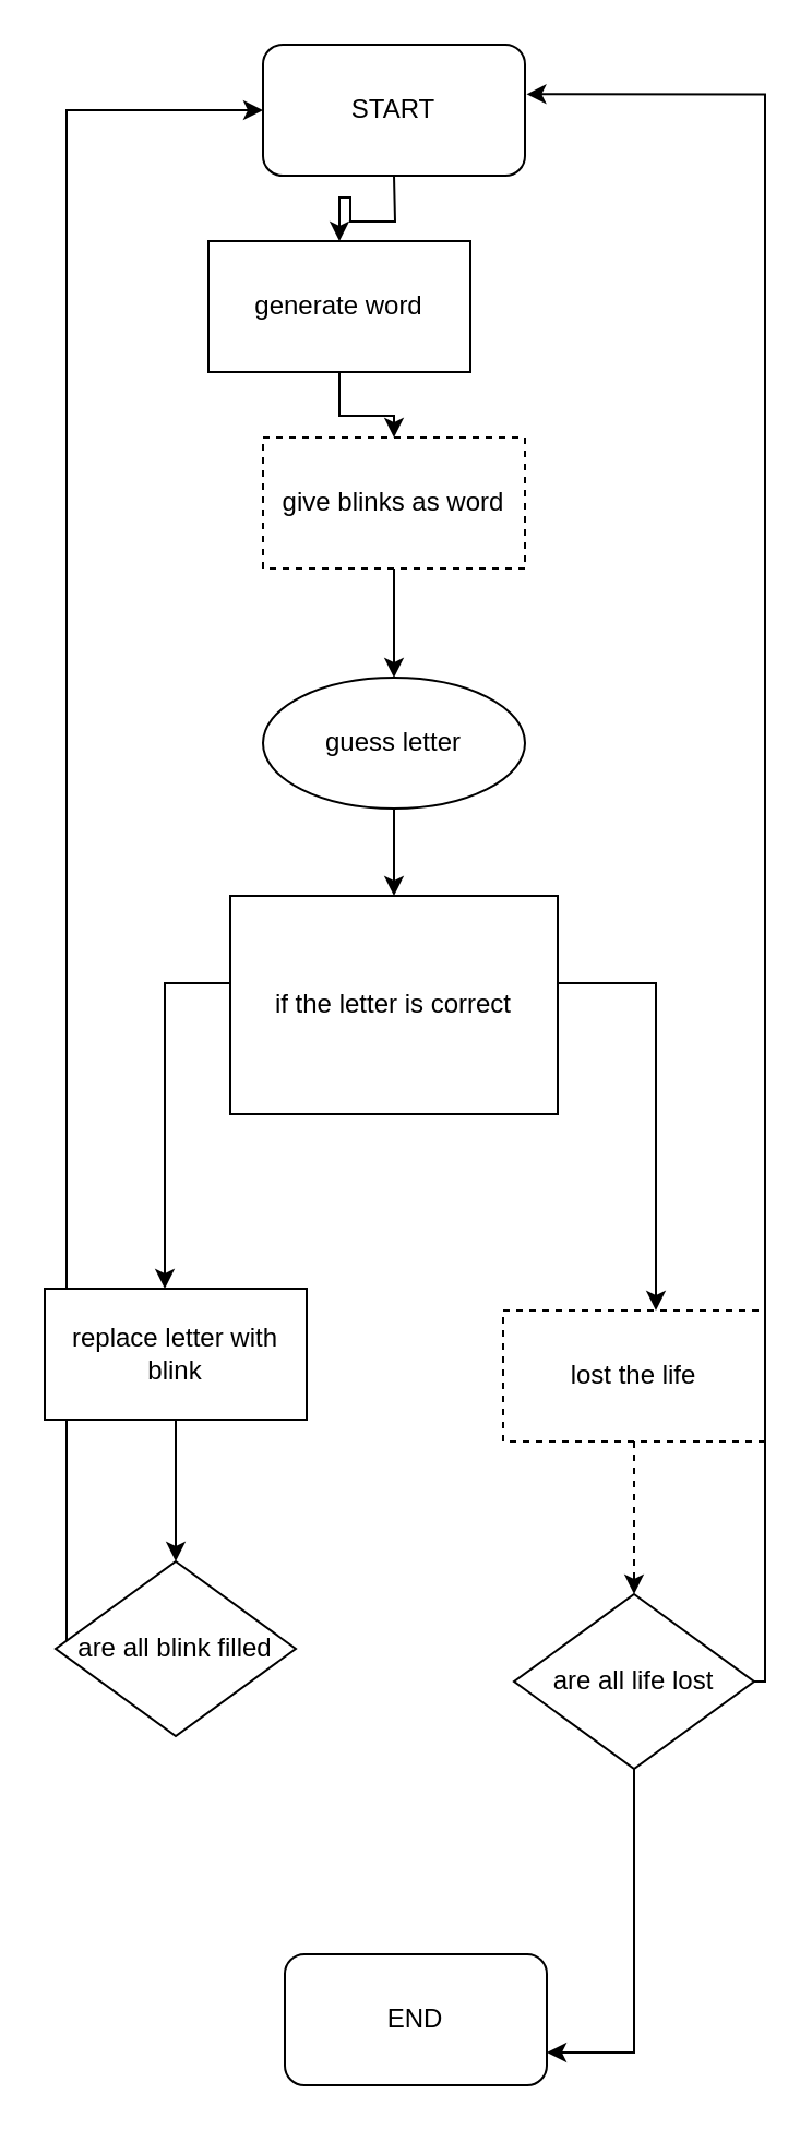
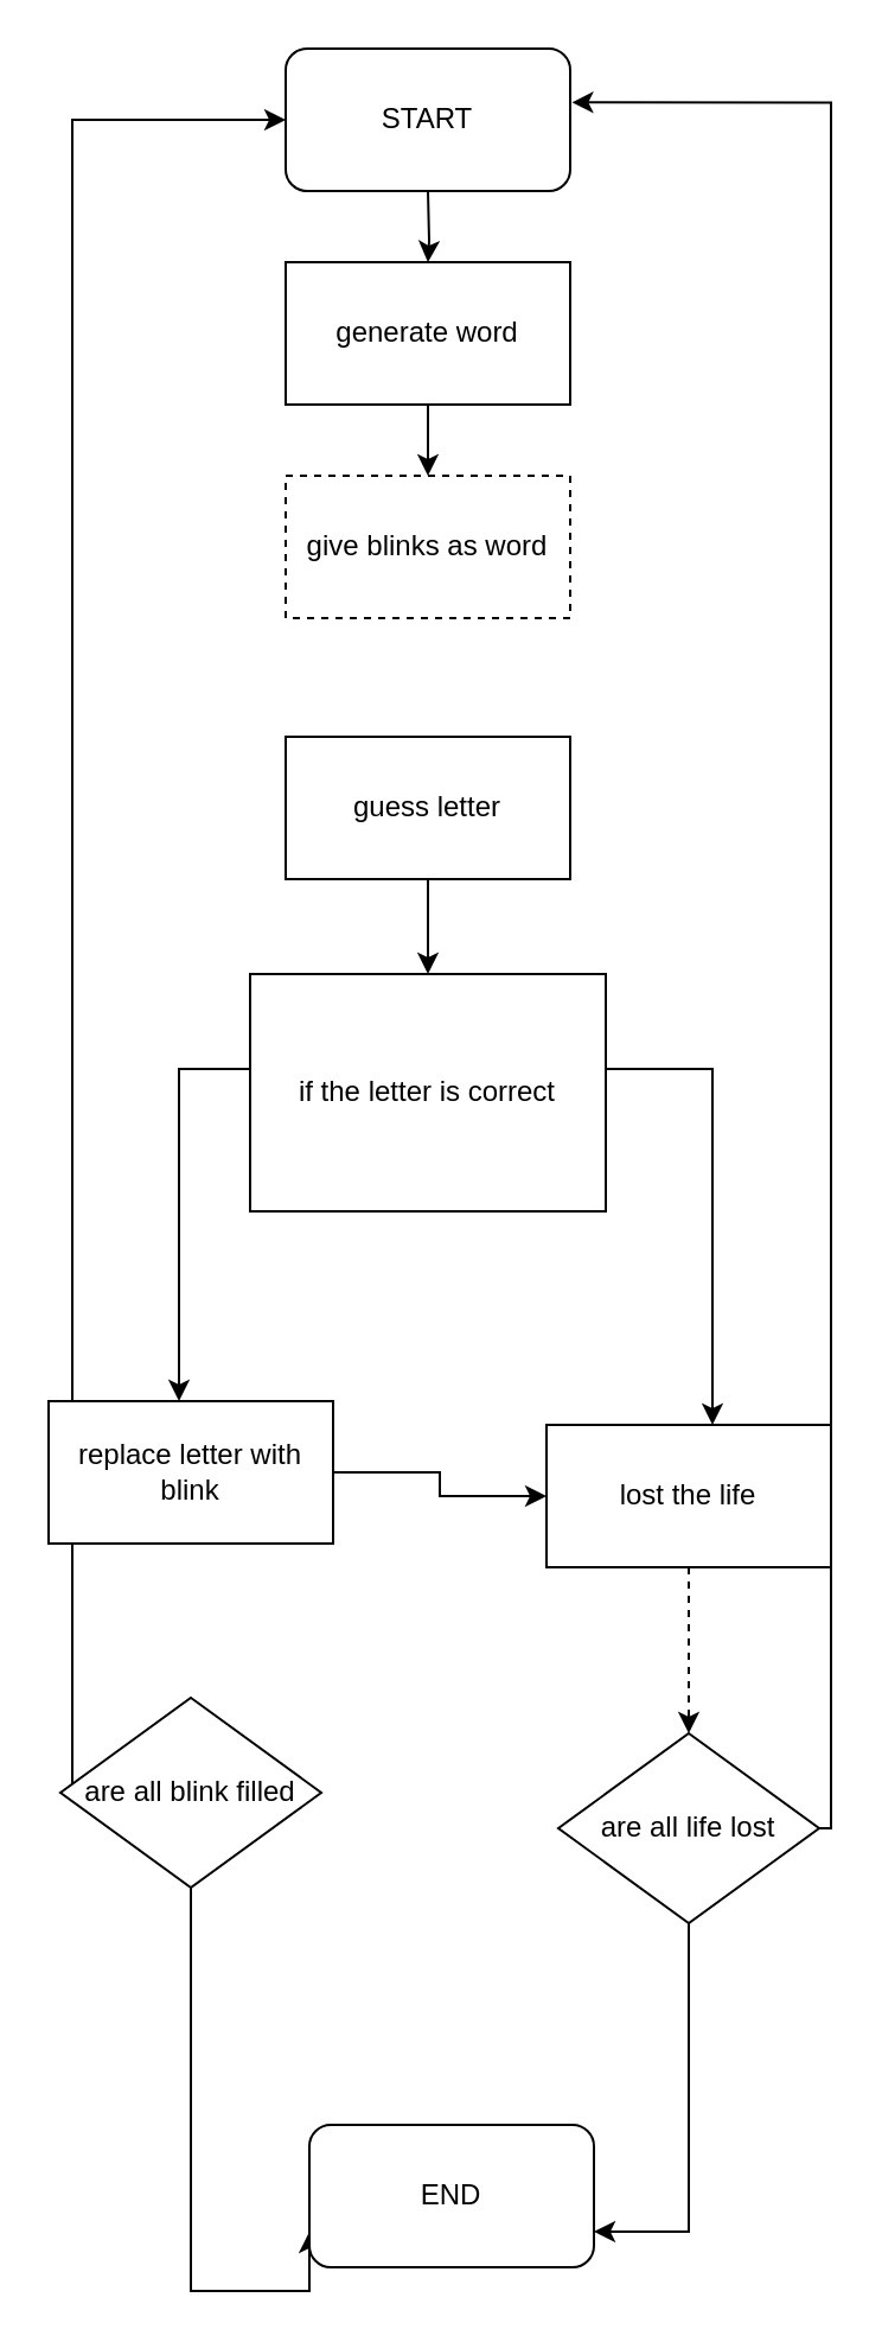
  <mxCell id="0" />
  <mxCell id="1" parent="0" />
  <mxCell id="2" value="" style="edgeStyle=orthogonalEdgeStyle;rounded=0;orthogonalLoop=1;jettySize=auto;html=1;" edge="1" parent="1" target="4"><mxGeometry relative="1" as="geometry"><mxPoint x="180" y="80" as="sourcePoint" /></mxGeometry></mxCell>
  <mxCell id="3" value="" style="edgeStyle=orthogonalEdgeStyle;rounded=0;orthogonalLoop=1;jettySize=auto;html=1;" edge="1" parent="1" source="4" target="11"><mxGeometry relative="1" as="geometry" /></mxCell>
- <mxCell id="4" value="generate word" style="rounded=0;whiteSpace=wrap;html=1;" vertex="1" parent="1"><mxGeometry x="95" y="110" width="120" height="60" as="geometry" /></mxCell>
+ <mxCell id="4" value="generate word" style="rounded=0;whiteSpace=wrap;html=1;" vertex="1" parent="1"><mxGeometry x="120" y="110" width="120" height="60" as="geometry" /></mxCell>
  <mxCell id="5" value="" style="edgeStyle=orthogonalEdgeStyle;rounded=0;orthogonalLoop=1;jettySize=auto;html=1;" edge="1" parent="1" source="6" target="9"><mxGeometry relative="1" as="geometry" /></mxCell>
- <mxCell id="6" value="guess letter" style="ellipse;whiteSpace=wrap;html=1;" vertex="1" parent="1"><mxGeometry x="120" y="310" width="120" height="60" as="geometry" /></mxCell>
+ <mxCell id="6" value="guess letter" style="rounded=0;whiteSpace=wrap;html=1;" vertex="1" parent="1"><mxGeometry x="120" y="310" width="120" height="60" as="geometry" /></mxCell>
  <mxCell id="7" style="edgeStyle=orthogonalEdgeStyle;rounded=0;orthogonalLoop=1;jettySize=auto;html=1;entryX=0.25;entryY=0;entryDx=0;entryDy=0;" edge="1" parent="1" source="9"><mxGeometry relative="1" as="geometry"><mxPoint x="75" y="590" as="targetPoint" /><Array as="points"><mxPoint x="75" y="450" /></Array></mxGeometry></mxCell>
  <mxCell id="8" style="edgeStyle=orthogonalEdgeStyle;rounded=0;orthogonalLoop=1;jettySize=auto;html=1;" edge="1" parent="1" source="9" target="20"><mxGeometry relative="1" as="geometry"><mxPoint x="300" y="590" as="targetPoint" /><Array as="points"><mxPoint x="300" y="450" /></Array></mxGeometry></mxCell>
  <mxCell id="9" value="if the letter is correct" style="whiteSpace=wrap;html=1;rounded=0;" vertex="1" parent="1"><mxGeometry x="105" y="410" width="150" height="100" as="geometry" /></mxCell>
- <mxCell id="10" value="" style="edgeStyle=orthogonalEdgeStyle;rounded=0;orthogonalLoop=1;jettySize=auto;html=1;" edge="1" parent="1" source="11" target="6"><mxGeometry relative="1" as="geometry" /></mxCell>
  <mxCell id="11" value="give blinks as word" style="rounded=0;whiteSpace=wrap;html=1;dashed=1;" vertex="1" parent="1"><mxGeometry x="120" y="200" width="120" height="60" as="geometry" /></mxCell>
  <mxCell id="12" style="edgeStyle=orthogonalEdgeStyle;rounded=0;orthogonalLoop=1;jettySize=auto;html=1;entryX=1;entryY=0.75;entryDx=0;entryDy=0;" edge="1" parent="1" source="13" target="21"><mxGeometry relative="1" as="geometry" /></mxCell>
  <mxCell id="13" value="are all life lost" style="rhombus;whiteSpace=wrap;html=1;" vertex="1" parent="1"><mxGeometry x="235" y="730" width="110" height="80" as="geometry" /></mxCell>
+ <mxCell id="14" style="edgeStyle=orthogonalEdgeStyle;rounded=0;orthogonalLoop=1;jettySize=auto;html=1;entryX=0;entryY=0.75;entryDx=0;entryDy=0;" edge="1" parent="1" source="16" target="21"><mxGeometry relative="1" as="geometry"><Array as="points"><mxPoint x="80" y="965" /></Array></mxGeometry></mxCell>
  <mxCell id="15" style="edgeStyle=orthogonalEdgeStyle;rounded=0;orthogonalLoop=1;jettySize=auto;html=1;entryX=0;entryY=0.5;entryDx=0;entryDy=0;" edge="1" parent="1" source="16" target="22"><mxGeometry relative="1" as="geometry"><Array as="points"><mxPoint x="30" y="50" /></Array></mxGeometry></mxCell>
  <mxCell id="16" value="are all blink filled" style="rhombus;whiteSpace=wrap;html=1;" vertex="1" parent="1"><mxGeometry x="25" y="715" width="110" height="80" as="geometry" /></mxCell>
- <mxCell id="17" value="" style="edgeStyle=orthogonalEdgeStyle;rounded=0;orthogonalLoop=1;jettySize=auto;html=1;" edge="1" parent="1" source="18" target="16"><mxGeometry relative="1" as="geometry" /></mxCell>
+ <mxCell id="17" value="" style="edgeStyle=orthogonalEdgeStyle;rounded=0;orthogonalLoop=1;jettySize=auto;html=1;" edge="1" parent="1" source="18" target="20"><mxGeometry relative="1" as="geometry" /></mxCell>
  <mxCell id="18" value="replace letter with blink" style="rounded=0;whiteSpace=wrap;html=1;" vertex="1" parent="1"><mxGeometry x="20" y="590" width="120" height="60" as="geometry" /></mxCell>
  <mxCell id="19" style="edgeStyle=orthogonalEdgeStyle;rounded=0;orthogonalLoop=1;jettySize=auto;html=1;entryX=0.5;entryY=0;entryDx=0;entryDy=0;dashed=1;" edge="1" parent="1" source="20" target="13"><mxGeometry relative="1" as="geometry" /></mxCell>
- <mxCell id="20" value="lost the life" style="rounded=0;whiteSpace=wrap;html=1;dashed=1;" vertex="1" parent="1"><mxGeometry x="230" y="600" width="120" height="60" as="geometry" /></mxCell>
+ <mxCell id="20" value="lost the life" style="rounded=0;whiteSpace=wrap;html=1;" vertex="1" parent="1"><mxGeometry x="230" y="600" width="120" height="60" as="geometry" /></mxCell>
  <mxCell id="21" value="END" style="rounded=1;whiteSpace=wrap;html=1;" vertex="1" parent="1"><mxGeometry x="130" y="895" width="120" height="60" as="geometry" /></mxCell>
  <mxCell id="22" value="START" style="rounded=1;whiteSpace=wrap;html=1;" vertex="1" parent="1"><mxGeometry x="120" width="120" height="60" as="geometry" y="20" /></mxCell>
  <mxCell id="23" style="edgeStyle=orthogonalEdgeStyle;rounded=0;orthogonalLoop=1;jettySize=auto;html=1;entryX=1.006;entryY=0.378;entryDx=0;entryDy=0;entryPerimeter=0;" edge="1" parent="1" source="13" target="22"><mxGeometry relative="1" as="geometry"><Array as="points"><mxPoint x="350" y="770" /><mxPoint x="350" y="43" /></Array></mxGeometry></mxCell>
